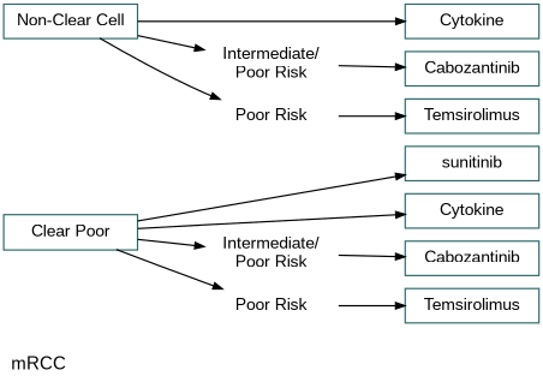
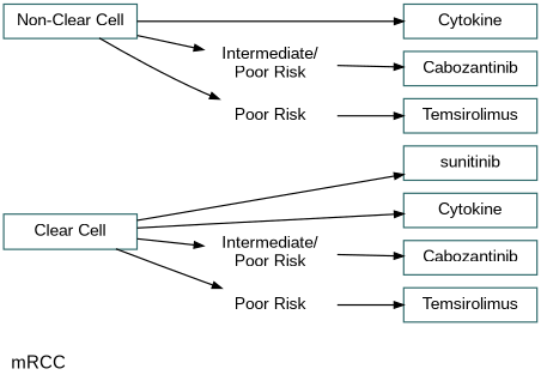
  digraph {
    compound=true
    fontname=Arial
    fontsize="20pt"
    label=mRCC
    labeljust=l
    labelloc=d
    nodesep=0.2
    rankdir=LR
    ranksep=1.0
    node [color="#2d696a" fontname=Arial fontsize="18pt" penwidth=1.5 shape=record]
    edge [color=black penwidth=1.5]
    n1 [label=sunitinib width=2]
    n2 [label=Cytokine width=2]
    n3 [label=Cabozantinib width=2]
    n4 [label=Temsirolimus width=2]
    n5 [label=Cabozantinib width=2]
    n6 [group=2 label=Cytokine width=2]
    n7 [label=Temsirolimus width=2]
    n8 [group=2 label="Non-Clear Cell" width=2]
    n9 [label="Intermediate/\nPoor Risk" shape=none width=2]
    n10 [label="Poor Risk" shape=none width=2]
-   n11 [group=1 label="Clear Poor" width=2]
+   n11 [group=1 label="Clear Cell" width=2]
    n12 [label="Intermediate/\nPoor Risk" shape=none width=2]
    n13 [label="Poor Risk" shape=none width=2]
    subgraph sub_1 {
      rank=same
      n1
      n2
      n3
      n4
    }
    subgraph sub_2 {
      rank=same
      n5
      n6
      n7
    }
    n8 -> n6
    n8 -> n9
    n8 -> n10
    n9 -> n5
    n10 -> n7
    n11 -> n1
    n11 -> n2
    n11 -> n12
    n11 -> n13
    n12 -> n3
    n13 -> n4
  }
